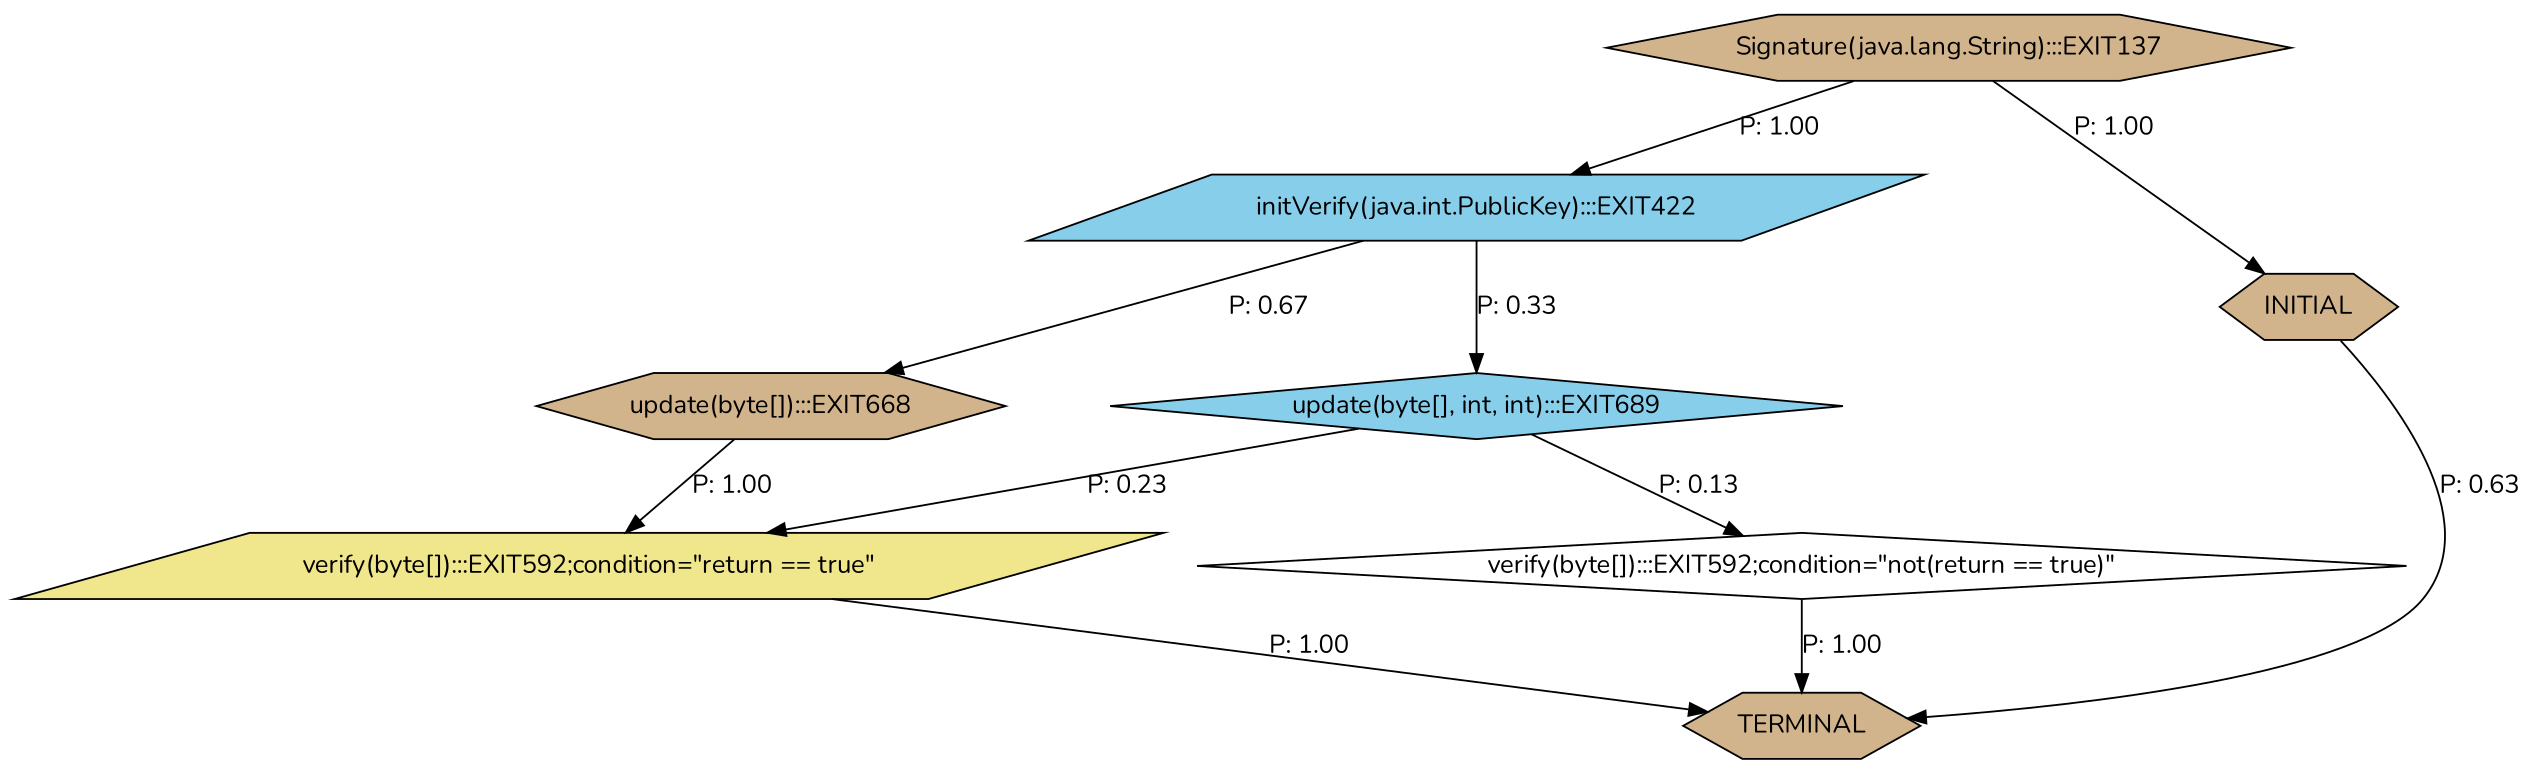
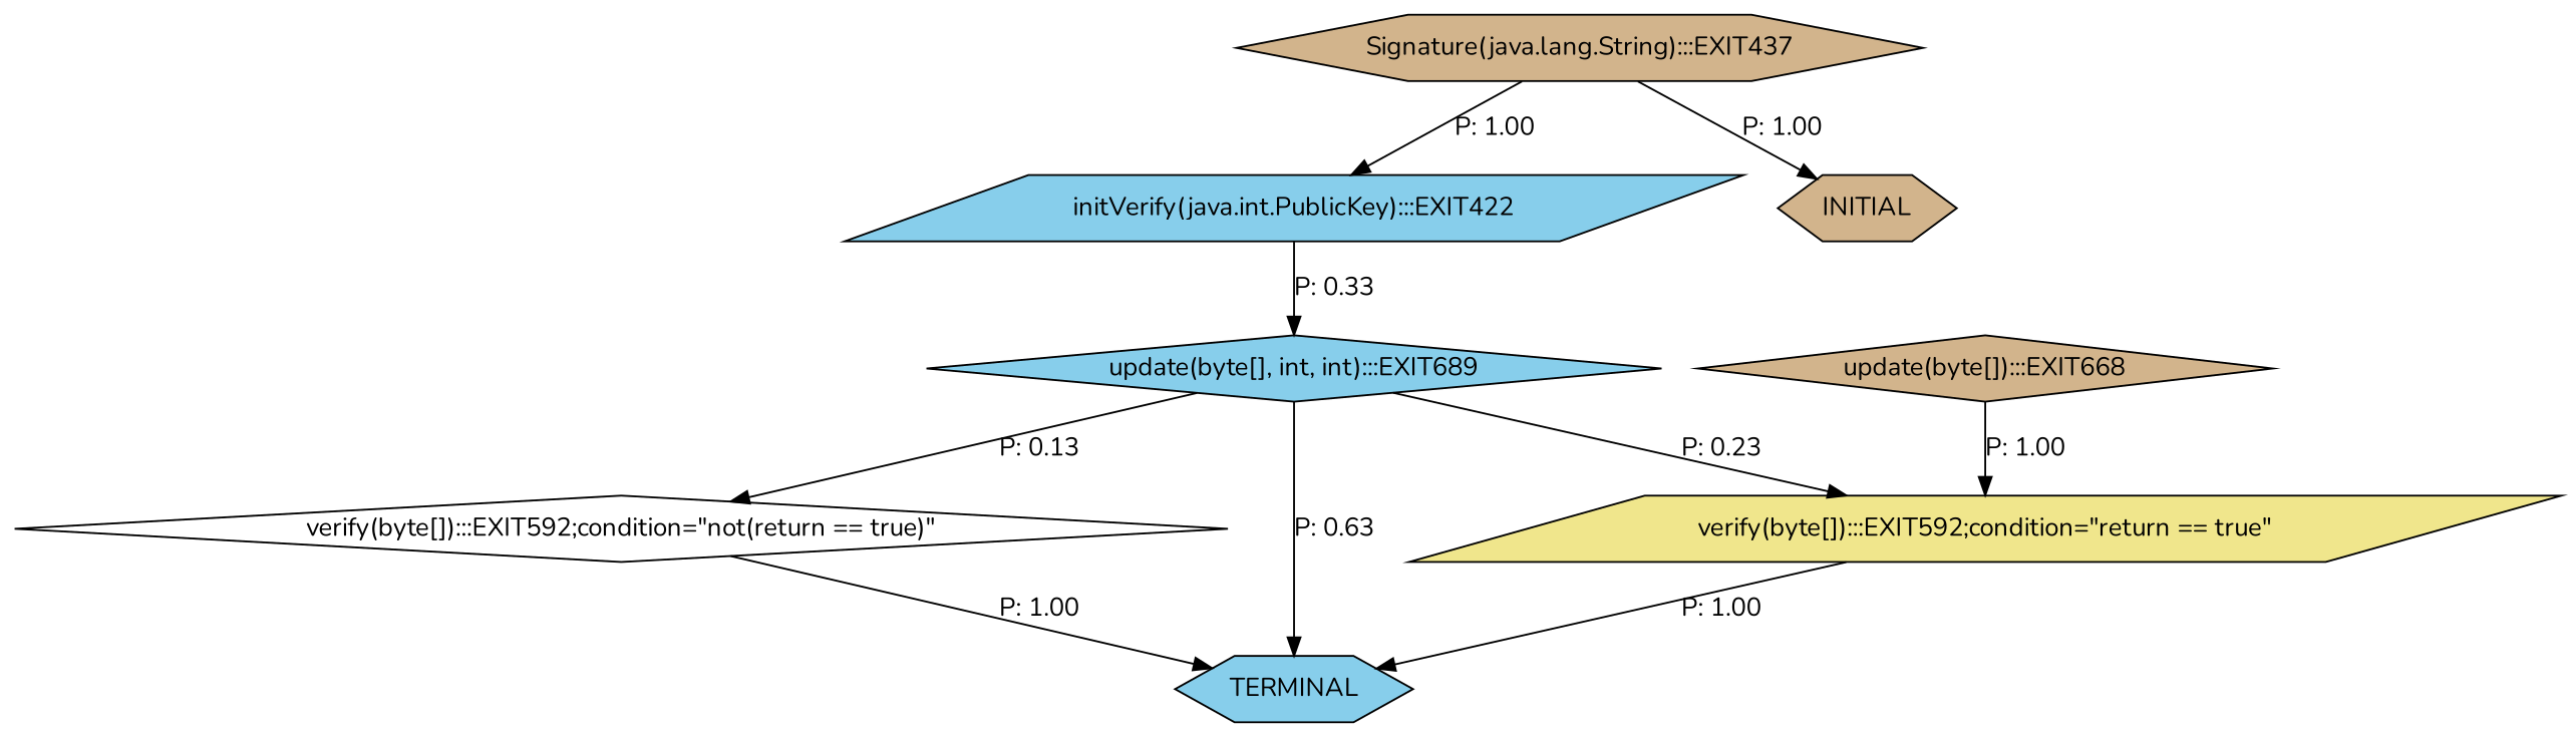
  digraph {
    fontname=Nunito
    node [fillcolor=tan fontname=Nunito shape=hexagon style=filled]
    edge [fontname=Nunito]
-   n1 [label="Signature(java.lang.String):::EXIT137"]
+   n1 [label="Signature(java.lang.String):::EXIT437"]
    n2 [fillcolor=skyblue label="initVerify(java.int.PublicKey):::EXIT422" shape=parallelogram]
    n3 [label=INITIAL]
-   n4 [label="update(byte[]):::EXIT668"]
+   n4 [label="update(byte[]):::EXIT668" shape=diamond]
    n5 [fillcolor=skyblue label="update(byte[], int, int):::EXIT689" shape=diamond]
    n6 [fillcolor=khaki label="verify(byte[]):::EXIT592;condition=\"return == true\"" shape=parallelogram]
    n7 [fillcolor=white label="verify(byte[]):::EXIT592;condition=\"not(return == true)\"" shape=diamond]
-   n8 [label=TERMINAL]
+   n8 [fillcolor=skyblue label=TERMINAL]
    n1 -> n2 [label="P: 1.00"]
    n1 -> n3 [label="P: 1.00"]
-   n2 -> n4 [label="P: 0.67"]
    n2 -> n5 [label="P: 0.33"]
    n4 -> n6 [label="P: 1.00"]
    n5 -> n6 [label="P: 0.23"]
    n5 -> n7 [label="P: 0.13"]
-   n3 -> n8 [label="P: 0.63"]
+   n5 -> n8 [label="P: 0.63"]
    n6 -> n8 [label="P: 1.00"]
    n7 -> n8 [label="P: 1.00"]
  }
